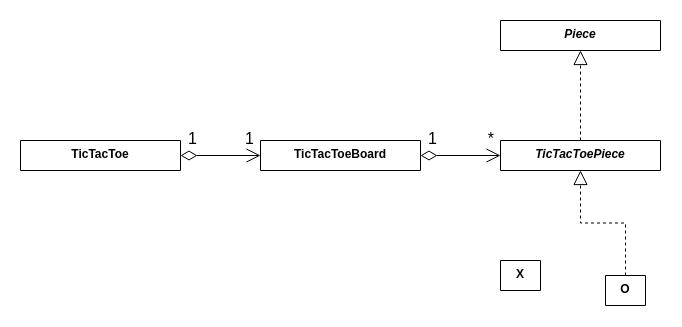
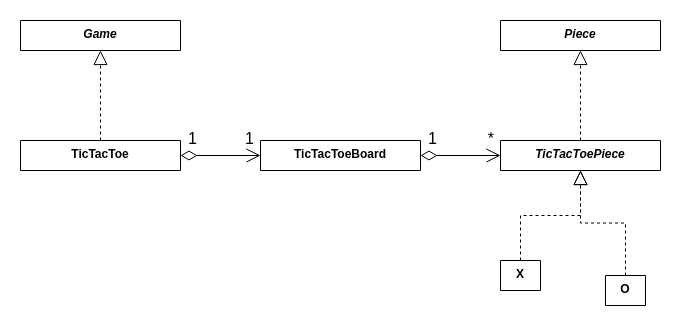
  <mxCell id="0" />
  <mxCell id="1" parent="0" />
+ <mxCell id="2" value="&lt;i&gt;Game&lt;/i&gt;" style="swimlane;fontStyle=1;align=center;verticalAlign=top;childLayout=stackLayout;horizontal=1;startSize=40;horizontalStack=0;resizeParent=1;resizeParentMax=0;resizeLast=0;collapsible=1;marginBottom=0;whiteSpace=wrap;html=1;" parent="1" vertex="1"><mxGeometry x="20" y="20" width="160" height="30" as="geometry" /></mxCell>
  <mxCell id="3" value="TicTacToe" style="swimlane;fontStyle=1;align=center;verticalAlign=top;childLayout=stackLayout;horizontal=1;startSize=40;horizontalStack=0;resizeParent=1;resizeParentMax=0;resizeLast=0;collapsible=1;marginBottom=0;whiteSpace=wrap;html=1;" parent="1" vertex="1"><mxGeometry x="20" y="140" width="160" height="30" as="geometry" /></mxCell>
  <mxCell id="4" value="TicTacToeBoard" style="swimlane;fontStyle=1;align=center;verticalAlign=top;childLayout=stackLayout;horizontal=1;startSize=40;horizontalStack=0;resizeParent=1;resizeParentMax=0;resizeLast=0;collapsible=1;marginBottom=0;whiteSpace=wrap;html=1;" parent="1" vertex="1"><mxGeometry x="260" y="140" width="160" height="30" as="geometry" /></mxCell>
+ <mxCell id="5" value="" style="endArrow=block;dashed=1;endFill=0;endSize=12;html=1;rounded=0;" parent="1" source="3" target="2" edge="1"><mxGeometry width="160" relative="1" as="geometry"><mxPoint x="-50" y="90" as="sourcePoint" /><mxPoint x="110" y="90" as="targetPoint" /></mxGeometry></mxCell>
  <mxCell id="6" value="&lt;i&gt;TicTacToePiece&lt;/i&gt;" style="swimlane;fontStyle=1;align=center;verticalAlign=top;childLayout=stackLayout;horizontal=1;startSize=40;horizontalStack=0;resizeParent=1;resizeParentMax=0;resizeLast=0;collapsible=1;marginBottom=0;whiteSpace=wrap;html=1;" parent="1" vertex="1"><mxGeometry x="500" y="140" width="160" height="30" as="geometry" /></mxCell>
  <mxCell id="7" value="&lt;i&gt;Piece&lt;/i&gt;" style="swimlane;fontStyle=1;align=center;verticalAlign=top;childLayout=stackLayout;horizontal=1;startSize=40;horizontalStack=0;resizeParent=1;resizeParentMax=0;resizeLast=0;collapsible=1;marginBottom=0;whiteSpace=wrap;html=1;" parent="1" vertex="1"><mxGeometry x="500" y="20" width="160" height="30" as="geometry" /></mxCell>
  <mxCell id="8" value="" style="endArrow=block;dashed=1;endFill=0;endSize=12;html=1;rounded=0;" parent="1" source="6" target="7" edge="1"><mxGeometry width="160" relative="1" as="geometry"><mxPoint x="550" y="220" as="sourcePoint" /><mxPoint x="710" y="220" as="targetPoint" /></mxGeometry></mxCell>
  <mxCell id="9" value="X" style="swimlane;fontStyle=1;align=center;verticalAlign=top;childLayout=stackLayout;horizontal=1;startSize=40;horizontalStack=0;resizeParent=1;resizeParentMax=0;resizeLast=0;collapsible=1;marginBottom=0;whiteSpace=wrap;html=1;" parent="1" vertex="1"><mxGeometry x="500" y="260" width="40" height="30" as="geometry" /></mxCell>
  <mxCell id="10" value="O" style="swimlane;fontStyle=1;align=center;verticalAlign=top;childLayout=stackLayout;horizontal=1;startSize=40;horizontalStack=0;resizeParent=1;resizeParentMax=0;resizeLast=0;collapsible=1;marginBottom=0;whiteSpace=wrap;html=1;" parent="1" vertex="1"><mxGeometry x="605" y="275" width="40" height="30" as="geometry" /></mxCell>
  <mxCell id="11" value="" style="endArrow=open;html=1;endSize=12;startArrow=diamondThin;startSize=14;startFill=0;edgeStyle=orthogonalEdgeStyle;rounded=0;" parent="1" source="3" target="4" edge="1"><mxGeometry relative="1" as="geometry"><mxPoint x="180" y="250" as="sourcePoint" /><mxPoint x="420" y="250" as="targetPoint" /></mxGeometry></mxCell>
  <mxCell id="12" value="1" style="edgeLabel;resizable=0;html=1;align=left;verticalAlign=bottom;spacing=8;fontSize=16;" parent="11" connectable="0" vertex="1"><mxGeometry x="-1" relative="1" as="geometry" /></mxCell>
  <mxCell id="13" value="1" style="edgeLabel;resizable=0;html=1;align=right;verticalAlign=bottom;spacing=8;fontSize=16;" parent="11" connectable="0" vertex="1"><mxGeometry x="1" relative="1" as="geometry" /></mxCell>
  <mxCell id="14" value="" style="endArrow=open;html=1;endSize=12;startArrow=diamondThin;startSize=14;startFill=0;edgeStyle=orthogonalEdgeStyle;rounded=0;" parent="1" source="4" target="6" edge="1"><mxGeometry relative="1" as="geometry"><mxPoint x="370" y="220" as="sourcePoint" /><mxPoint x="610" y="220" as="targetPoint" /></mxGeometry></mxCell>
  <mxCell id="15" value="1" style="edgeLabel;resizable=0;html=1;align=left;verticalAlign=bottom;spacing=8;fontSize=16;" parent="14" connectable="0" vertex="1"><mxGeometry x="-1" relative="1" as="geometry" /></mxCell>
  <mxCell id="16" value="*" style="edgeLabel;resizable=0;html=1;align=right;verticalAlign=bottom;spacing=8;fontSize=16;" parent="14" connectable="0" vertex="1"><mxGeometry x="1" relative="1" as="geometry" /></mxCell>
+ <mxCell id="17" value="" style="endArrow=block;dashed=1;endFill=0;endSize=12;html=1;rounded=0;edgeStyle=orthogonalEdgeStyle;" parent="1" source="9" target="6" edge="1"><mxGeometry width="160" relative="1" as="geometry"><mxPoint x="550" y="210" as="sourcePoint" /><mxPoint x="710" y="210" as="targetPoint" /></mxGeometry></mxCell>
  <mxCell id="18" value="" style="endArrow=block;dashed=1;endFill=0;endSize=12;html=1;rounded=0;edgeStyle=orthogonalEdgeStyle;" parent="1" source="10" target="6" edge="1"><mxGeometry width="160" relative="1" as="geometry"><mxPoint x="580" y="420" as="sourcePoint" /><mxPoint x="740" y="420" as="targetPoint" /></mxGeometry></mxCell>
